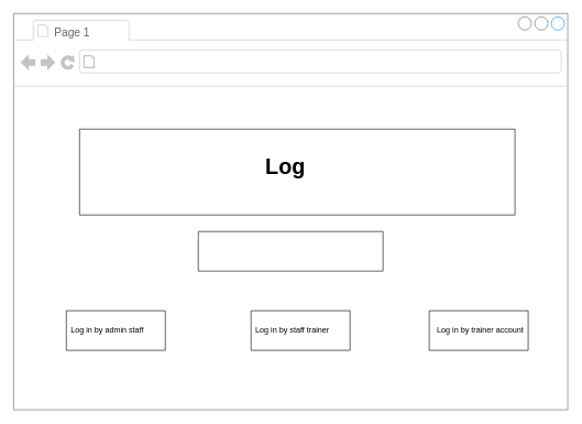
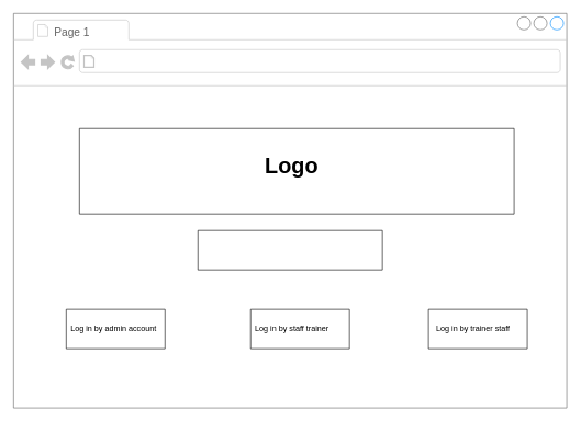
  <mxCell id="0" />
  <mxCell id="1" parent="0" />
  <mxCell id="2" value="" style="strokeWidth=1;shadow=0;dashed=0;align=center;html=1;shape=mxgraph.mockup.containers.browserWindow;rSize=0;fillColor=#ffffff;strokeColor=#666666;strokeColor2=#008cff;strokeColor3=#c4c4c4;mainText=,;recursiveResize=0;" vertex="1" parent="1"><mxGeometry x="20" width="840" height="600" as="geometry" y="20" /></mxCell>
  <mxCell id="3" value="Page 1" style="strokeWidth=1;shadow=0;dashed=0;align=center;html=1;shape=mxgraph.mockup.containers.anchor;fontSize=17;fontColor=#666666;align=left;" vertex="1" parent="2"><mxGeometry x="60" y="12" width="85" height="35" as="geometry" /></mxCell>
  <mxCell id="4" value="" style="strokeWidth=1;shadow=0;dashed=0;align=center;html=1;shape=mxgraph.mockup.containers.anchor;rSize=0;fontSize=17;fontColor=#666666;align=left;" vertex="1" parent="2"><mxGeometry x="130" y="60" width="250" height="26" as="geometry" /></mxCell>
  <mxCell id="5" value="" style="verticalLabelPosition=bottom;verticalAlign=top;html=1;shape=mxgraph.basic.rect;fillColor=#ffffff;fillColor2=none;strokeColor=#000000;strokeWidth=1;size=20;indent=5;" vertex="1" parent="2"><mxGeometry x="100" y="175" width="660" height="130" as="geometry" /></mxCell>
- <mxCell id="6" value="&lt;font size=&quot;1&quot;&gt;&lt;b style=&quot;font-size: 33px&quot;&gt;Log&lt;/b&gt;&lt;/font&gt;" style="text;html=1;resizable=0;points=[];autosize=1;align=left;verticalAlign=top;spacingTop=-4;" vertex="1" parent="2"><mxGeometry x="380" y="210" width="100" height="20" as="geometry" /></mxCell>
+ <mxCell id="6" value="&lt;font size=&quot;1&quot;&gt;&lt;b style=&quot;font-size: 33px&quot;&gt;Logo&lt;/b&gt;&lt;/font&gt;" style="text;html=1;resizable=0;points=[];autosize=1;align=left;verticalAlign=top;spacingTop=-4;" vertex="1" parent="2"><mxGeometry x="380" y="210" width="100" height="20" as="geometry" /></mxCell>
  <mxCell id="7" value="" style="verticalLabelPosition=bottom;verticalAlign=top;html=1;shape=mxgraph.basic.rect;fillColor=#ffffff;fillColor2=none;strokeColor=#000000;strokeWidth=1;size=20;indent=5;" vertex="1" parent="2"><mxGeometry x="280" y="330" width="280" height="60" as="geometry" /></mxCell>
  <mxCell id="8" value="" style="verticalLabelPosition=bottom;verticalAlign=top;html=1;shape=mxgraph.basic.rect;fillColor=#ffffff;fillColor2=none;strokeColor=#000000;strokeWidth=1;size=20;indent=5;" vertex="1" parent="2"><mxGeometry x="80" y="450" width="150" height="60" as="geometry" /></mxCell>
  <mxCell id="9" value="" style="verticalLabelPosition=bottom;verticalAlign=top;html=1;shape=mxgraph.basic.rect;fillColor=#ffffff;fillColor2=none;strokeColor=#000000;strokeWidth=1;size=20;indent=5;" vertex="1" parent="2"><mxGeometry x="360" y="450" width="150" height="60" as="geometry" /></mxCell>
  <mxCell id="10" value="" style="verticalLabelPosition=bottom;verticalAlign=top;html=1;shape=mxgraph.basic.rect;fillColor=#ffffff;fillColor2=none;strokeColor=#000000;strokeWidth=1;size=20;indent=5;" vertex="1" parent="2"><mxGeometry x="630" y="450" width="150" height="60" as="geometry" /></mxCell>
- <mxCell id="11" value="Log in by admin staff" style="text;html=1;resizable=0;points=[];autosize=1;align=left;verticalAlign=top;spacingTop=-4;" vertex="1" parent="2"><mxGeometry x="85" y="470" width="150" height="20" as="geometry" /></mxCell>
+ <mxCell id="11" value="Log in by admin account" style="text;html=1;resizable=0;points=[];autosize=1;align=left;verticalAlign=top;spacingTop=-4;" vertex="1" parent="2"><mxGeometry x="85" y="470" width="150" height="20" as="geometry" /></mxCell>
  <mxCell id="12" value="Log in by staff trainer" style="text;html=1;resizable=0;points=[];autosize=1;align=left;verticalAlign=top;spacingTop=-4;" vertex="1" parent="2"><mxGeometry x="365" y="470" width="140" height="20" as="geometry" /></mxCell>
- <mxCell id="13" value="Log in by trainer account&amp;nbsp;" style="text;html=1;resizable=0;points=[];autosize=1;align=left;verticalAlign=top;spacingTop=-4;" vertex="1" parent="2"><mxGeometry x="640" y="470" width="150" height="20" as="geometry" /></mxCell>
+ <mxCell id="13" value="Log in by trainer staff&amp;nbsp;" style="text;html=1;resizable=0;points=[];autosize=1;align=left;verticalAlign=top;spacingTop=-4;" vertex="1" parent="2"><mxGeometry x="640" y="470" width="150" height="20" as="geometry" /></mxCell>
